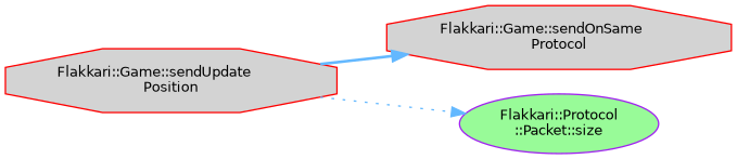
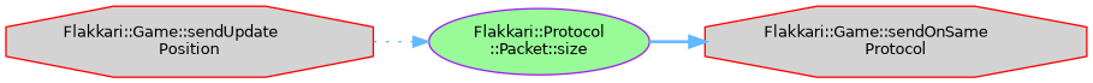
  digraph {
    rankdir=LR
    node [color=red fillcolor=lightgrey fontname=Helvetica fontsize=10 shape=octagon style=filled]
    edge [color=steelblue1 fontname=Helvetica fontsize=10 labelfontname=Helvetica labelfontsize=10]
    n1 [fontcolor=black height=0.2 label="Flakkari::Game::sendUpdate\lPosition" width=0.4]
    n2 [height=0.2 label="Flakkari::Game::sendOnSame\lProtocol" width=0.4]
    n3 [color=purple fillcolor=palegreen height=0.2 label="Flakkari::Protocol\l::Packet::size" shape=ellipse width=0.4]
-   n1 -> n2 [style=bold]
+   n3 -> n2 [style=bold]
    n1 -> n3 [style=dotted]
  }
